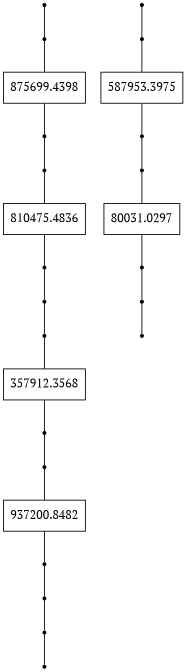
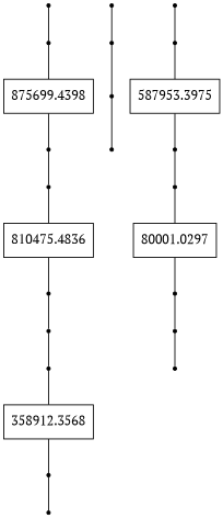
  graph {
    fontname="PT Serif"
    node [fontname="PT Serif" shape=point]
    edge [fontname="PT Serif"]
    start_1752203484
    start_601008104
    n3 [label=875699.4398 shape=record]
    end_601008104
    start_2056418216
    n6 [label=810475.4836 shape=record]
    end_2056418216
    start_648525677
    start_1253946629
-   n10 [label=357912.3568 shape=record]
+   n10 [label=358912.3568 shape=record]
    end_648525677
    start_352359770
    start_243745864
    end_1253946629
    start_2095490653
-   n16 [label=937200.8482 shape=record]
    end_2095490653
    end_352359770
    end_1752203484
    end_243745864
    start_699780352
    n22 [label=587953.3975 shape=record]
    end_699780352
    start_1613255205
-   n25 [label=80031.0297 shape=record]
+   n25 [label=80001.0297 shape=record]
    end_1613255205
    start_1752203484 -- start_601008104
    start_601008104 -- n3
    n3 -- end_601008104
    end_601008104 -- start_2056418216
    start_2056418216 -- n6
    n6 -- end_2056418216
    end_2056418216 -- start_648525677
    start_648525677 -- start_1253946629
    start_1253946629 -- n10
    n10 -- end_1253946629
    end_648525677 -- start_352359770
    start_352359770 -- start_243745864
    end_1253946629 -- start_2095490653
-   start_2095490653 -- n16
-   n16 -- end_2095490653
    end_2095490653 -- end_648525677
    end_352359770 -- end_1752203484
    end_243745864 -- start_699780352
    start_699780352 -- n22
    n22 -- end_699780352
    end_699780352 -- start_1613255205
    start_1613255205 -- n25
    n25 -- end_1613255205
    end_1613255205 -- end_352359770
  }
